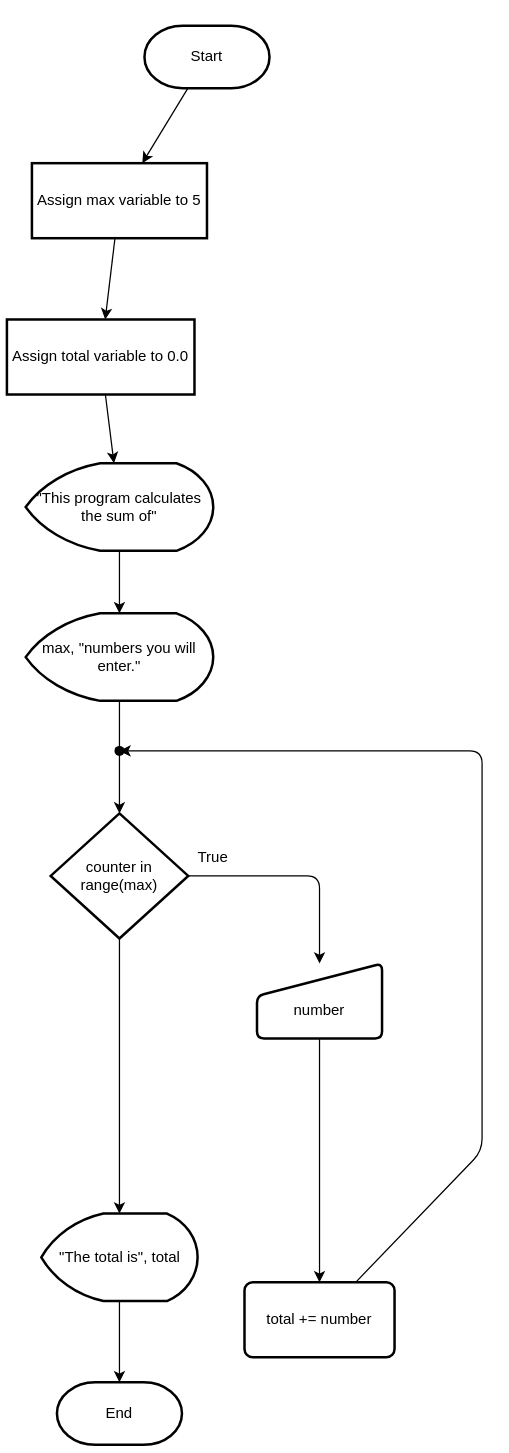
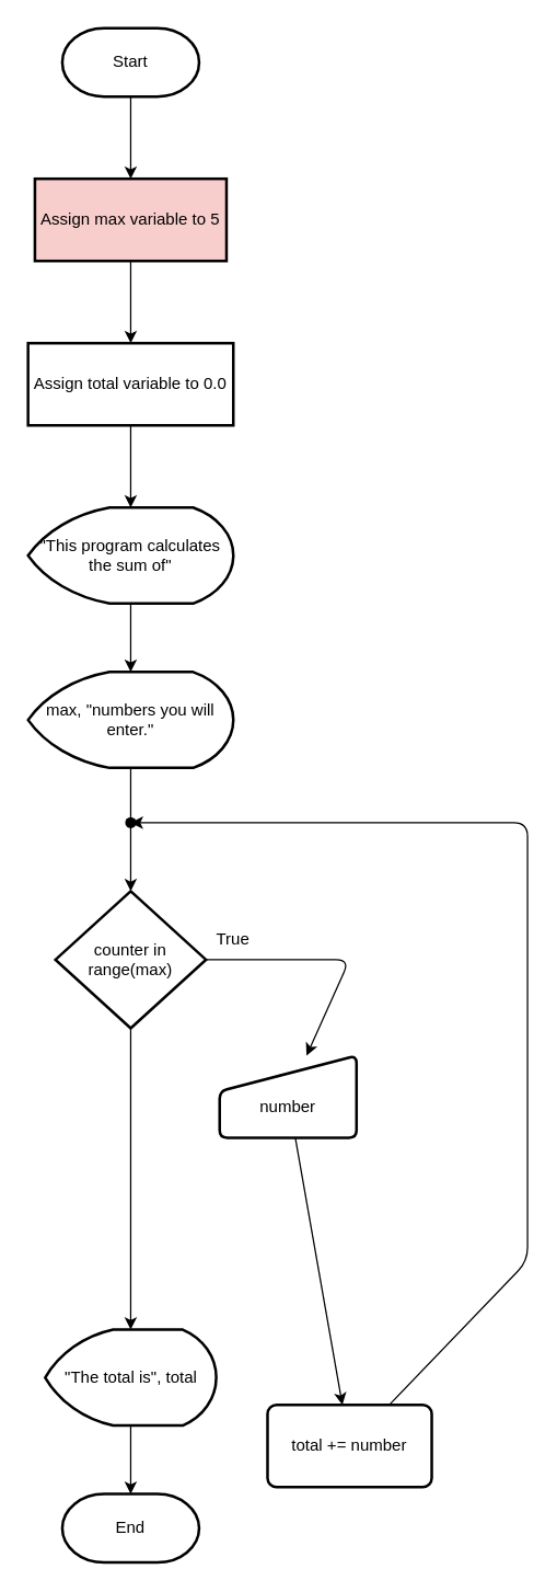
  <mxCell id="0" />
  <mxCell id="1" parent="0" />
  <mxCell id="2" value="" style="edgeStyle=none;html=1;" edge="1" parent="1" source="3" target="5"><mxGeometry relative="1" as="geometry" /></mxCell>
- <mxCell id="3" value="Start" style="strokeWidth=2;html=1;shape=mxgraph.flowchart.terminator;whiteSpace=wrap;" vertex="1" parent="1"><mxGeometry x="115" y="20" width="100" height="50" as="geometry" /></mxCell>
+ <mxCell id="3" value="Start" style="strokeWidth=2;html=1;shape=mxgraph.flowchart.terminator;whiteSpace=wrap;" vertex="1" parent="1"><mxGeometry x="45" y="20" width="100" height="50" as="geometry" /></mxCell>
  <mxCell id="4" value="" style="edgeStyle=none;html=1;" edge="1" parent="1" source="5" target="7"><mxGeometry relative="1" as="geometry" /></mxCell>
- <mxCell id="5" value="Assign max variable to 5" style="whiteSpace=wrap;html=1;strokeWidth=2;" vertex="1" parent="1"><mxGeometry x="25" y="130" width="140" height="60" as="geometry" /></mxCell>
+ <mxCell id="5" value="Assign max variable to 5" style="whiteSpace=wrap;html=1;strokeWidth=2;fillColor=#f8cecc;" vertex="1" parent="1"><mxGeometry x="25" y="130" width="140" height="60" as="geometry" /></mxCell>
  <mxCell id="6" value="" style="edgeStyle=none;html=1;" edge="1" parent="1" source="7" target="9"><mxGeometry relative="1" as="geometry" /></mxCell>
- <mxCell id="7" value="Assign total variable to 0.0" style="whiteSpace=wrap;html=1;strokeWidth=2;" vertex="1" parent="1"><mxGeometry x="5" y="255" width="150" height="60" as="geometry" /></mxCell>
+ <mxCell id="7" value="Assign total variable to 0.0" style="whiteSpace=wrap;html=1;strokeWidth=2;" vertex="1" parent="1"><mxGeometry x="20" y="250" width="150" height="60" as="geometry" /></mxCell>
  <mxCell id="8" value="" style="edgeStyle=none;html=1;" edge="1" parent="1" source="9" target="11"><mxGeometry relative="1" as="geometry" /></mxCell>
  <mxCell id="9" value="&quot;This program calculates the sum of&quot;" style="strokeWidth=2;html=1;shape=mxgraph.flowchart.display;whiteSpace=wrap;" vertex="1" parent="1"><mxGeometry x="20" y="370" width="150" height="70" as="geometry" /></mxCell>
  <mxCell id="10" value="" style="edgeStyle=none;html=1;startArrow=none;" edge="1" parent="1" source="20" target="14"><mxGeometry relative="1" as="geometry" /></mxCell>
  <mxCell id="11" value="max, &quot;numbers you will enter.&quot;" style="strokeWidth=2;html=1;shape=mxgraph.flowchart.display;whiteSpace=wrap;" vertex="1" parent="1"><mxGeometry x="20" y="490" width="150" height="70" as="geometry" /></mxCell>
  <mxCell id="12" value="" style="edgeStyle=none;html=1;" edge="1" parent="1" source="14" target="16"><mxGeometry relative="1" as="geometry"><Array as="points"><mxPoint x="255" y="700" /></Array></mxGeometry></mxCell>
  <mxCell id="13" value="" style="edgeStyle=none;html=1;" edge="1" parent="1" source="14" target="23"><mxGeometry relative="1" as="geometry" /></mxCell>
  <mxCell id="14" value="counter in range(max)" style="rhombus;whiteSpace=wrap;html=1;strokeWidth=2;" vertex="1" parent="1"><mxGeometry x="40" y="650" width="110" height="100" as="geometry" /></mxCell>
  <mxCell id="15" value="" style="edgeStyle=none;html=1;" edge="1" parent="1" source="16" target="19"><mxGeometry relative="1" as="geometry" /></mxCell>
- <mxCell id="16" value="&lt;br&gt;number" style="html=1;strokeWidth=2;shape=manualInput;whiteSpace=wrap;rounded=1;size=26;arcSize=11;" vertex="1" parent="1"><mxGeometry x="205" y="770" width="100" height="60" as="geometry" /></mxCell>
+ <mxCell id="16" value="&lt;br&gt;number" style="html=1;strokeWidth=2;shape=manualInput;whiteSpace=wrap;rounded=1;size=26;arcSize=11;" vertex="1" parent="1"><mxGeometry x="160" y="770" width="100" height="60" as="geometry" /></mxCell>
  <mxCell id="17" value="True" style="text;html=1;strokeColor=none;fillColor=none;align=center;verticalAlign=middle;whiteSpace=wrap;rounded=0;" vertex="1" parent="1"><mxGeometry x="140" y="670" width="60" height="30" as="geometry" /></mxCell>
  <mxCell id="18" value="" style="edgeStyle=none;html=1;" edge="1" parent="1" source="19" target="20"><mxGeometry relative="1" as="geometry"><Array as="points"><mxPoint x="385" y="920" /><mxPoint x="385" y="600" /></Array></mxGeometry></mxCell>
  <mxCell id="19" value="total += number" style="whiteSpace=wrap;html=1;strokeWidth=2;rounded=1;arcSize=11;" vertex="1" parent="1"><mxGeometry x="195" y="1025" width="120" height="60" as="geometry" /></mxCell>
  <mxCell id="20" value="" style="shape=waypoint;sketch=0;size=6;pointerEvents=1;points=[];fillColor=default;resizable=0;rotatable=0;perimeter=centerPerimeter;snapToPoint=1;strokeWidth=2;rounded=1;arcSize=11;" vertex="1" parent="1"><mxGeometry x="75" y="580" width="40" height="40" as="geometry" /></mxCell>
  <mxCell id="21" value="" style="edgeStyle=none;html=1;endArrow=none;" edge="1" parent="1" source="11" target="20"><mxGeometry relative="1" as="geometry"><mxPoint x="95" y="560" as="sourcePoint" /><mxPoint x="95" y="650" as="targetPoint" /></mxGeometry></mxCell>
  <mxCell id="22" value="" style="edgeStyle=none;html=1;" edge="1" parent="1" source="23" target="24"><mxGeometry relative="1" as="geometry" /></mxCell>
  <mxCell id="23" value="&quot;The total is&quot;, total" style="strokeWidth=2;html=1;shape=mxgraph.flowchart.display;whiteSpace=wrap;" vertex="1" parent="1"><mxGeometry x="32.5" y="970" width="125" height="70" as="geometry" /></mxCell>
- <mxCell id="24" value="End" style="strokeWidth=2;html=1;shape=mxgraph.flowchart.terminator;whiteSpace=wrap;" vertex="1" parent="1"><mxGeometry x="45" y="1105" width="100" height="50" as="geometry" /></mxCell>
+ <mxCell id="24" value="End" style="strokeWidth=2;html=1;shape=mxgraph.flowchart.terminator;whiteSpace=wrap;" vertex="1" parent="1"><mxGeometry x="45" y="1090" width="100" height="50" as="geometry" /></mxCell>
